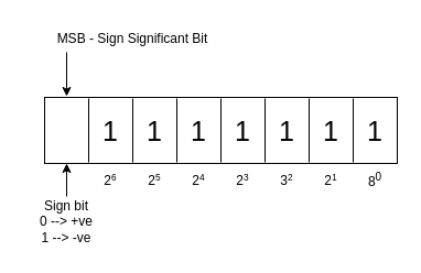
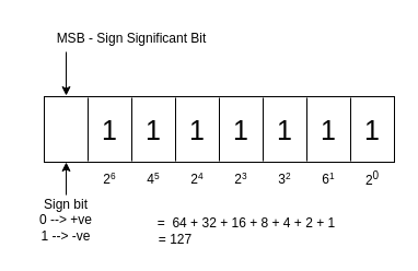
  <mxCell id="0" />
  <mxCell id="1" parent="0" />
  <mxCell id="2" value="" style="rounded=0;whiteSpace=wrap;html=1;" parent="1" vertex="1"><mxGeometry x="40" y="88" width="320" height="60" as="geometry" /></mxCell>
  <mxCell id="3" value="" style="endArrow=none;html=1;rounded=0;exitX=0.45;exitY=0.967;exitDx=0;exitDy=0;exitPerimeter=0;" parent="1" edge="1"><mxGeometry width="50" height="50" relative="1" as="geometry"><mxPoint x="80" y="147.02" as="sourcePoint" /><mxPoint x="80" y="89" as="targetPoint" /></mxGeometry></mxCell>
  <mxCell id="4" value="" style="endArrow=none;html=1;rounded=0;exitX=0.45;exitY=0.967;exitDx=0;exitDy=0;exitPerimeter=0;" parent="1" edge="1"><mxGeometry width="50" height="50" relative="1" as="geometry"><mxPoint x="120" y="147.02" as="sourcePoint" /><mxPoint x="120" y="89" as="targetPoint" /></mxGeometry></mxCell>
  <mxCell id="5" value="" style="endArrow=none;html=1;rounded=0;exitX=0.45;exitY=0.967;exitDx=0;exitDy=0;exitPerimeter=0;" parent="1" edge="1"><mxGeometry width="50" height="50" relative="1" as="geometry"><mxPoint x="160" y="147.02" as="sourcePoint" /><mxPoint x="160" y="89" as="targetPoint" /></mxGeometry></mxCell>
  <mxCell id="6" value="" style="endArrow=none;html=1;rounded=0;exitX=0.45;exitY=0.967;exitDx=0;exitDy=0;exitPerimeter=0;" parent="1" edge="1"><mxGeometry width="50" height="50" relative="1" as="geometry"><mxPoint x="200" y="147.02" as="sourcePoint" /><mxPoint x="200" y="89" as="targetPoint" /></mxGeometry></mxCell>
  <mxCell id="7" value="" style="endArrow=none;html=1;rounded=0;exitX=0.45;exitY=0.967;exitDx=0;exitDy=0;exitPerimeter=0;" parent="1" edge="1"><mxGeometry width="50" height="50" relative="1" as="geometry"><mxPoint x="240" y="147.02" as="sourcePoint" /><mxPoint x="240" y="89" as="targetPoint" /></mxGeometry></mxCell>
  <mxCell id="8" value="" style="endArrow=none;html=1;rounded=0;exitX=0.45;exitY=0.967;exitDx=0;exitDy=0;exitPerimeter=0;" parent="1" edge="1"><mxGeometry width="50" height="50" relative="1" as="geometry"><mxPoint x="280" y="147.02" as="sourcePoint" /><mxPoint x="280" y="89" as="targetPoint" /></mxGeometry></mxCell>
  <mxCell id="9" value="" style="endArrow=none;html=1;rounded=0;exitX=0.45;exitY=0.967;exitDx=0;exitDy=0;exitPerimeter=0;" parent="1" edge="1"><mxGeometry width="50" height="50" relative="1" as="geometry"><mxPoint x="320" y="147.02" as="sourcePoint" /><mxPoint x="320" y="89" as="targetPoint" /></mxGeometry></mxCell>
  <mxCell id="10" value="MSB - Sign Significant Bit" style="text;html=1;strokeColor=none;fillColor=none;align=center;verticalAlign=middle;whiteSpace=wrap;rounded=0;" parent="1" vertex="1"><mxGeometry x="30" y="20" width="180" height="30" as="geometry" /></mxCell>
  <mxCell id="11" value="" style="endArrow=classic;html=1;rounded=0;" parent="1" edge="1"><mxGeometry width="50" height="50" relative="1" as="geometry"><mxPoint x="60" y="47" as="sourcePoint" /><mxPoint x="60" y="87" as="targetPoint" /></mxGeometry></mxCell>
- <mxCell id="12" value="8&lt;sup&gt;0&lt;/sup&gt;" style="text;html=1;strokeColor=none;fillColor=none;align=center;verticalAlign=middle;whiteSpace=wrap;rounded=0;fontSize=12;horizontal=1;" parent="1" vertex="1"><mxGeometry x="325" y="148" width="30" height="30" as="geometry" /></mxCell>
+ <mxCell id="12" value="2&lt;sup&gt;0&lt;/sup&gt;" style="text;html=1;strokeColor=none;fillColor=none;align=center;verticalAlign=middle;whiteSpace=wrap;rounded=0;fontSize=12;horizontal=1;" parent="1" vertex="1"><mxGeometry x="325" y="148" width="30" height="30" as="geometry" /></mxCell>
  <mxCell id="13" value="1" style="text;html=1;strokeColor=none;fillColor=none;align=center;verticalAlign=middle;whiteSpace=wrap;rounded=0;fontSize=25;" parent="1" vertex="1"><mxGeometry x="85" y="103" width="30" height="30" as="geometry" /></mxCell>
  <mxCell id="14" value="1" style="text;html=1;strokeColor=none;fillColor=none;align=center;verticalAlign=middle;whiteSpace=wrap;rounded=0;fontSize=25;" parent="1" vertex="1"><mxGeometry x="125" y="103" width="30" height="30" as="geometry" /></mxCell>
  <mxCell id="15" value="1" style="text;html=1;strokeColor=none;fillColor=none;align=center;verticalAlign=middle;whiteSpace=wrap;rounded=0;fontSize=25;" parent="1" vertex="1"><mxGeometry x="165" y="103" width="30" height="30" as="geometry" /></mxCell>
  <mxCell id="16" value="1" style="text;html=1;strokeColor=none;fillColor=none;align=center;verticalAlign=middle;whiteSpace=wrap;rounded=0;fontSize=25;" parent="1" vertex="1"><mxGeometry x="205" y="103" width="30" height="30" as="geometry" /></mxCell>
  <mxCell id="17" value="1" style="text;html=1;strokeColor=none;fillColor=none;align=center;verticalAlign=middle;whiteSpace=wrap;rounded=0;fontSize=25;" parent="1" vertex="1"><mxGeometry x="245" y="103" width="30" height="30" as="geometry" /></mxCell>
  <mxCell id="18" value="1" style="text;html=1;strokeColor=none;fillColor=none;align=center;verticalAlign=middle;whiteSpace=wrap;rounded=0;fontSize=25;" parent="1" vertex="1"><mxGeometry x="285" y="103" width="30" height="30" as="geometry" /></mxCell>
  <mxCell id="19" value="1" style="text;html=1;strokeColor=none;fillColor=none;align=center;verticalAlign=middle;whiteSpace=wrap;rounded=0;fontSize=25;" parent="1" vertex="1"><mxGeometry x="325" y="103" width="30" height="30" as="geometry" /></mxCell>
  <mxCell id="20" value="Sign bit&lt;br&gt;0 --&amp;gt; +ve&lt;br&gt;1 --&amp;gt; -ve" style="text;html=1;strokeColor=none;fillColor=none;align=center;verticalAlign=middle;whiteSpace=wrap;rounded=0;" parent="1" vertex="1"><mxGeometry x="20" y="186" width="80" height="30" as="geometry" /></mxCell>
  <mxCell id="21" value="" style="endArrow=classic;html=1;rounded=0;" parent="1" edge="1"><mxGeometry width="50" height="50" relative="1" as="geometry"><mxPoint x="60" y="178" as="sourcePoint" /><mxPoint x="60" y="148" as="targetPoint" /></mxGeometry></mxCell>
- <mxCell id="22" value="2&lt;span style=&quot;font-size: 10px;&quot;&gt;&lt;sup&gt;1&lt;/sup&gt;&lt;/span&gt;" style="text;html=1;strokeColor=none;fillColor=none;align=center;verticalAlign=middle;whiteSpace=wrap;rounded=0;fontSize=12;horizontal=1;" parent="1" vertex="1"><mxGeometry x="285" y="148" width="30" height="30" as="geometry" /></mxCell>
+ <mxCell id="22" value="6&lt;span style=&quot;font-size: 10px;&quot;&gt;&lt;sup&gt;1&lt;/sup&gt;&lt;/span&gt;" style="text;html=1;strokeColor=none;fillColor=none;align=center;verticalAlign=middle;whiteSpace=wrap;rounded=0;fontSize=12;horizontal=1;" parent="1" vertex="1"><mxGeometry x="285" y="148" width="30" height="30" as="geometry" /></mxCell>
  <mxCell id="23" value="3&lt;span style=&quot;font-size: 10px;&quot;&gt;&lt;sup&gt;2&lt;/sup&gt;&lt;/span&gt;" style="text;html=1;strokeColor=none;fillColor=none;align=center;verticalAlign=middle;whiteSpace=wrap;rounded=0;fontSize=12;horizontal=1;" parent="1" vertex="1"><mxGeometry x="245" y="148" width="30" height="30" as="geometry" /></mxCell>
  <mxCell id="24" value="2&lt;span style=&quot;font-size: 10px;&quot;&gt;&lt;sup&gt;3&lt;/sup&gt;&lt;/span&gt;" style="text;html=1;strokeColor=none;fillColor=none;align=center;verticalAlign=middle;whiteSpace=wrap;rounded=0;fontSize=12;horizontal=1;" parent="1" vertex="1"><mxGeometry x="205" y="148" width="30" height="30" as="geometry" /></mxCell>
  <mxCell id="25" value="2&lt;span style=&quot;font-size: 10px;&quot;&gt;&lt;sup&gt;4&lt;/sup&gt;&lt;/span&gt;" style="text;html=1;strokeColor=none;fillColor=none;align=center;verticalAlign=middle;whiteSpace=wrap;rounded=0;fontSize=12;horizontal=1;" parent="1" vertex="1"><mxGeometry x="165" y="148" width="30" height="30" as="geometry" /></mxCell>
- <mxCell id="26" value="2&lt;span style=&quot;font-size: 10px;&quot;&gt;&lt;sup&gt;5&lt;/sup&gt;&lt;/span&gt;" style="text;html=1;strokeColor=none;fillColor=none;align=center;verticalAlign=middle;whiteSpace=wrap;rounded=0;fontSize=12;horizontal=1;" parent="1" vertex="1"><mxGeometry x="125" y="148" width="30" height="30" as="geometry" /></mxCell>
+ <mxCell id="26" value="4&lt;span style=&quot;font-size: 10px;&quot;&gt;&lt;sup&gt;5&lt;/sup&gt;&lt;/span&gt;" style="text;html=1;strokeColor=none;fillColor=none;align=center;verticalAlign=middle;whiteSpace=wrap;rounded=0;fontSize=12;horizontal=1;" parent="1" vertex="1"><mxGeometry x="125" y="148" width="30" height="30" as="geometry" /></mxCell>
  <mxCell id="27" value="2&lt;span style=&quot;font-size: 10px;&quot;&gt;&lt;sup&gt;6&lt;/sup&gt;&lt;/span&gt;" style="text;html=1;strokeColor=none;fillColor=none;align=center;verticalAlign=middle;whiteSpace=wrap;rounded=0;fontSize=12;horizontal=1;" parent="1" vertex="1"><mxGeometry x="85" y="148" width="30" height="30" as="geometry" /></mxCell>
+ <mxCell id="28" value="=&amp;nbsp; 64 + 32 + 16 + 8 + 4 + 2 + 1&lt;br&gt;= 127&amp;nbsp; &amp;nbsp; &amp;nbsp; &amp;nbsp; &amp;nbsp; &amp;nbsp; &amp;nbsp; &amp;nbsp; &amp;nbsp; &amp;nbsp; &amp;nbsp; &amp;nbsp; &amp;nbsp; &amp;nbsp; &amp;nbsp; &amp;nbsp; &amp;nbsp; &amp;nbsp; &amp;nbsp; &amp;nbsp;" style="text;html=1;strokeColor=none;fillColor=none;align=center;verticalAlign=middle;rounded=0;labelPosition=center;verticalLabelPosition=middle;whiteSpace=wrap;" parent="1" vertex="1"><mxGeometry x="130" y="196" width="190" height="30" as="geometry" /></mxCell>
